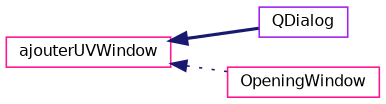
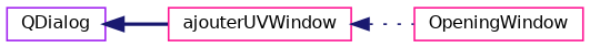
  digraph {
    rankdir=LR
    node [color=deeppink fillcolor=white fontname=Helvetica fontsize=10 shape=record style=filled]
    edge [color=midnightblue dir=back fontname=Helvetica fontsize=10 labelfontname=Helvetica labelfontsize=10]
    n1 [color=purple height=0.2 label=QDialog width=0.4]
    n2 [height=0.2 label=ajouterUVWindow width=0.4]
    n3 [height=0.2 label=OpeningWindow width=0.4]
-   n2 -> n1 [style=bold]
+   n1 -> n2 [style=bold]
    n2 -> n3 [style=dotted]
  }
